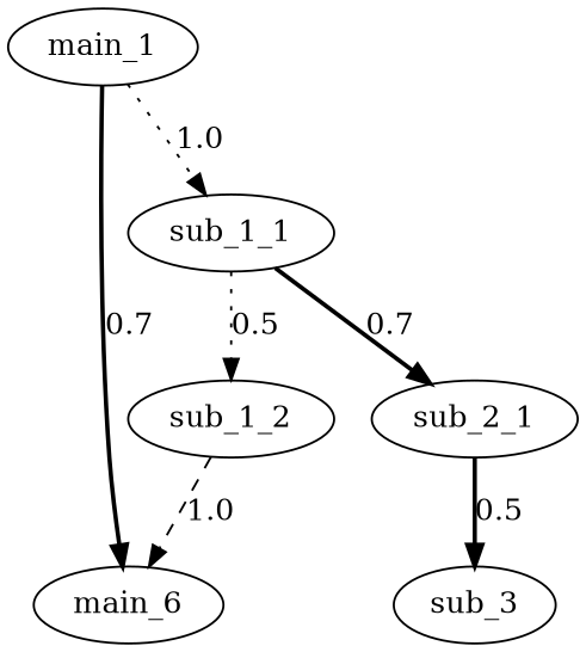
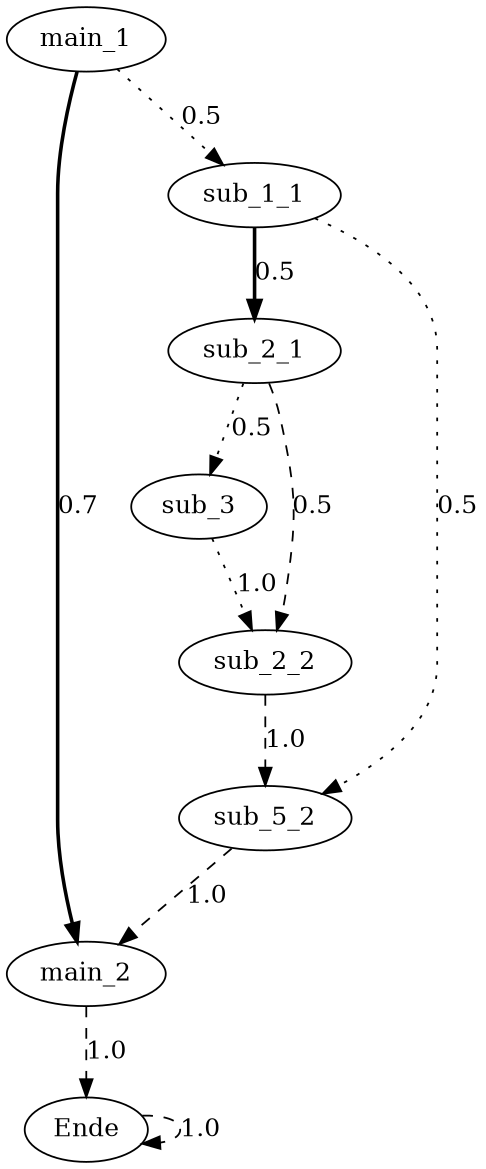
  digraph {
    edge [style=dashed]
    main_1
-   main_2 [label=main_6]
+   main_2
    sub_1_1
+   Ende
    sub_2_1
-   sub_1_2
+   sub_1_2 [label=sub_5_2]
    sub_3
+   sub_2_2
    main_1 -> main_2 [label=0.7 style=bold]
-   main_1 -> sub_1_1 [label=1.0 style=dotted]
-   sub_1_1 -> sub_2_1 [label=0.7 style=bold]
+   main_1 -> sub_1_1 [label=0.5 style=dotted]
+   main_2 -> Ende [label=1.0]
+   sub_1_1 -> sub_2_1 [label=0.5 style=bold]
    sub_1_1 -> sub_1_2 [label=0.5 style=dotted]
-   sub_2_1 -> sub_3 [label=0.5 style=bold]
+   Ende -> Ende [label=1.0]
+   sub_2_1 -> sub_3 [label=0.5 style=dotted]
+   sub_2_1 -> sub_2_2 [label=0.5]
    sub_1_2 -> main_2 [label=1.0]
+   sub_3 -> sub_2_2 [label=1.0 style=dotted]
+   sub_2_2 -> sub_1_2 [label=1.0]
  }
